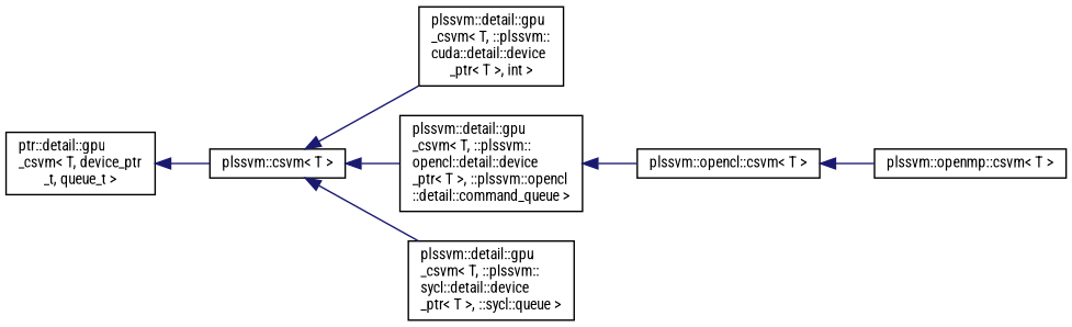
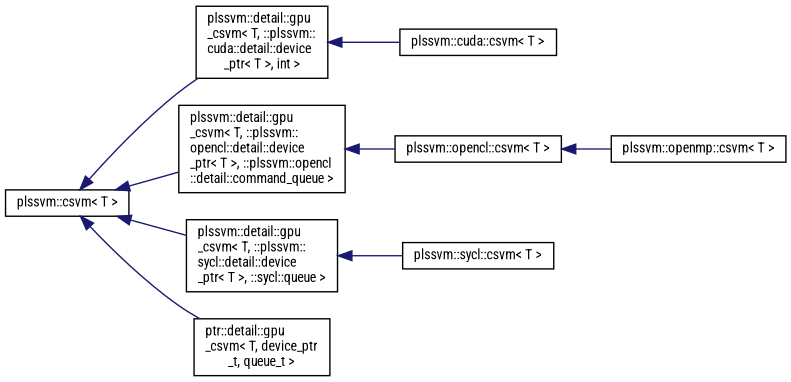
  digraph {
    fontname="Roboto Condensed"
    rankdir=LR
    node [color=black fillcolor=white fontname="Roboto Condensed" fontsize=10 shape=record style=filled]
    edge [color=midnightblue dir=back fontname="Roboto Condensed" fontsize=10 labelfontname=Helvetica labelfontsize=10 style=solid]
    n1 [height=0.2 label="plssvm::csvm\< T \>" width=0.4]
    n2 [height=0.2 label="plssvm::detail::gpu\l_csvm\< T, ::plssvm::\lcuda::detail::device\l_ptr\< T \>, int \>" width=0.4]
    n3 [height=0.2 label="plssvm::detail::gpu\l_csvm\< T, ::plssvm::\lopencl::detail::device\l_ptr\< T \>, ::plssvm::opencl\l::detail::command_queue \>" width=0.4]
    n4 [height=0.2 label="plssvm::detail::gpu\l_csvm\< T, ::plssvm::\lsycl::detail::device\l_ptr\< T \>, ::sycl::queue \>" width=0.4]
    n5 [height=0.2 label="ptr::detail::gpu\l_csvm\< T, device_ptr\l_t, queue_t \>" width=0.4]
+   n6 [height=0.2 label="plssvm::cuda::csvm\< T \>" width=0.4]
    n7 [height=0.2 label="plssvm::opencl::csvm\< T \>" width=0.4]
+   n8 [height=0.2 label="plssvm::sycl::csvm\< T \>" width=0.4]
    n9 [height=0.2 label="plssvm::openmp::csvm\< T \>" width=0.4]
    n1 -> n2
    n1 -> n3
    n1 -> n4
-   n5 -> n1
+   n1 -> n5
+   n2 -> n6
    n3 -> n7
+   n4 -> n8
    n7 -> n9
  }
